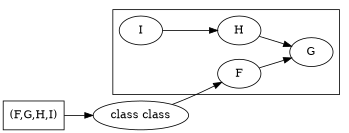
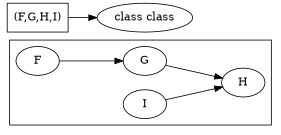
  digraph {
    compound=true
    rankdir=LR
    n1 [label=F]
    n2 [label=G]
    n3 [label=H]
    n4 [label=I]
    n5 [label="(F,G,H,I)" shape=box]
    n6 [label="class class"]
    subgraph cluster_1 {
      n1
      n2
      n3
      n4
    }
    n1 -> n2
-   n3 -> n2
+   n2 -> n3
    n4 -> n3
    n5 -> n6
-   n6 -> n1
  }
